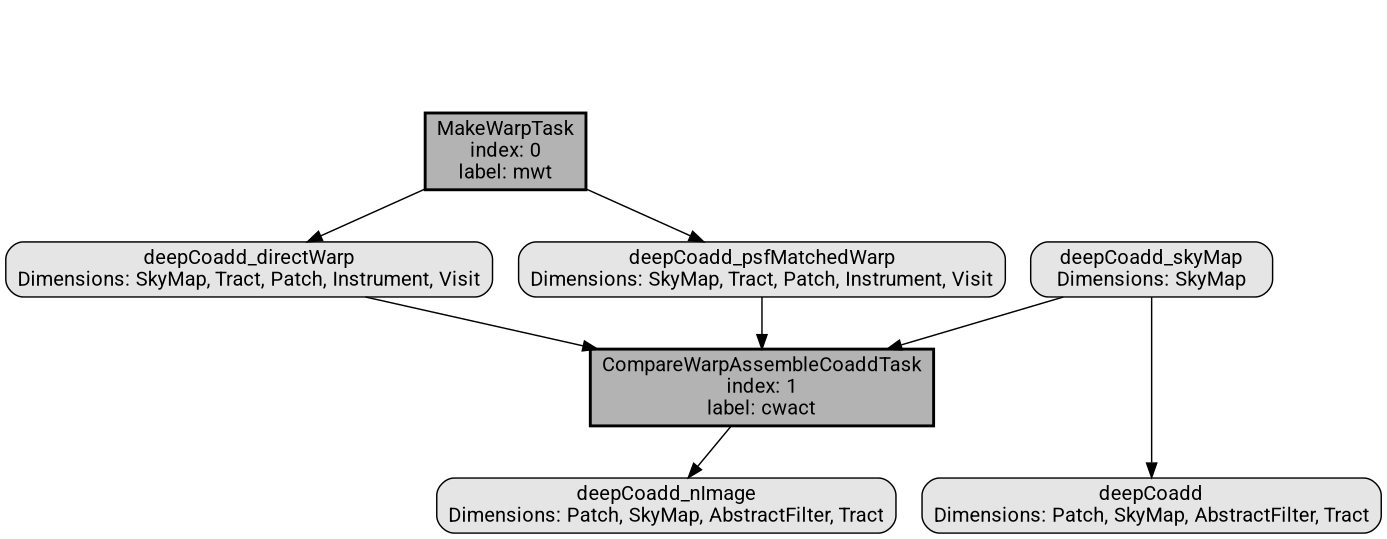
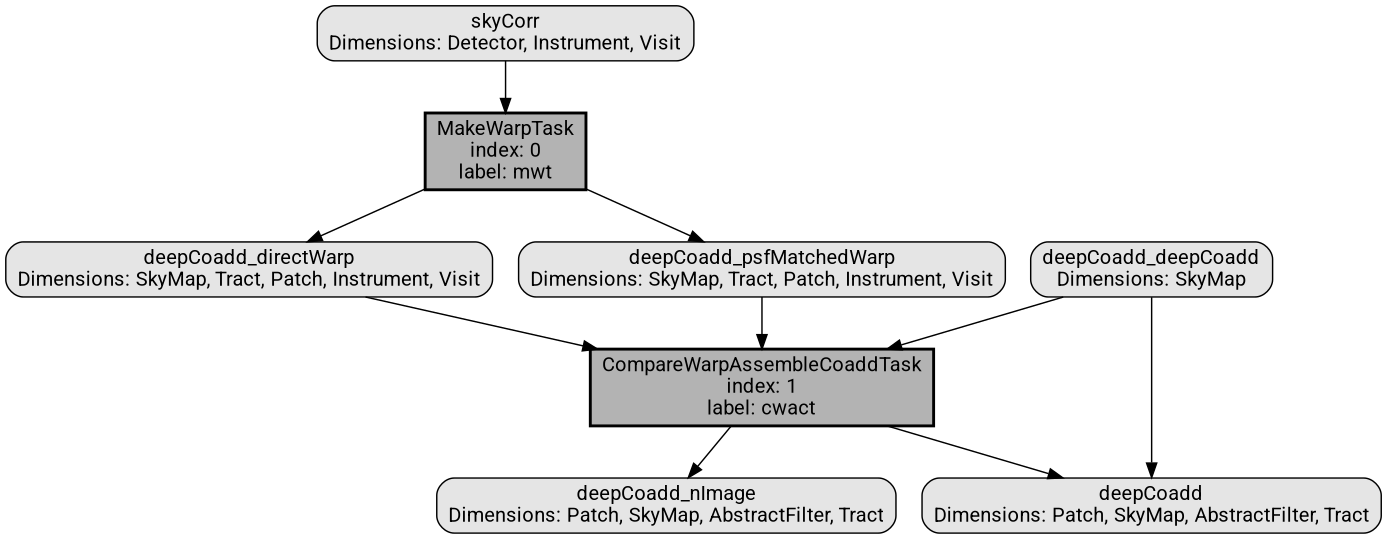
  digraph {
    fontname=Roboto
    node [fillcolor=gray90 fontname=Roboto shape=box style="rounded,filled"]
    edge [fontname=Roboto]
    n1 [fillcolor=gray70 label="MakeWarpTask\nindex: 0\nlabel: mwt" style="filled,bold"]
    n2 [label="deepCoadd_directWarp\nDimensions: SkyMap, Tract, Patch, Instrument, Visit"]
    n3 [label="deepCoadd_psfMatchedWarp\nDimensions: SkyMap, Tract, Patch, Instrument, Visit"]
    n4 [fillcolor=gray70 label="CompareWarpAssembleCoaddTask\nindex: 1\nlabel: cwact" style="filled,bold"]
-   n6 [label="deepCoadd_skyMap\nDimensions: SkyMap"]
+   n5 [label="skyCorr\nDimensions: Detector, Instrument, Visit"]
+   n6 [label="deepCoadd_deepCoadd\nDimensions: SkyMap"]
    n7 [label="deepCoadd\nDimensions: Patch, SkyMap, AbstractFilter, Tract"]
    n8 [label="deepCoadd_nImage\nDimensions: Patch, SkyMap, AbstractFilter, Tract"]
    n1 -> n2
    n1 -> n3
    n2 -> n4
    n3 -> n4
+   n4 -> n7
    n4 -> n8
+   n5 -> n1
    n6 -> n4
    n6 -> n7
  }
